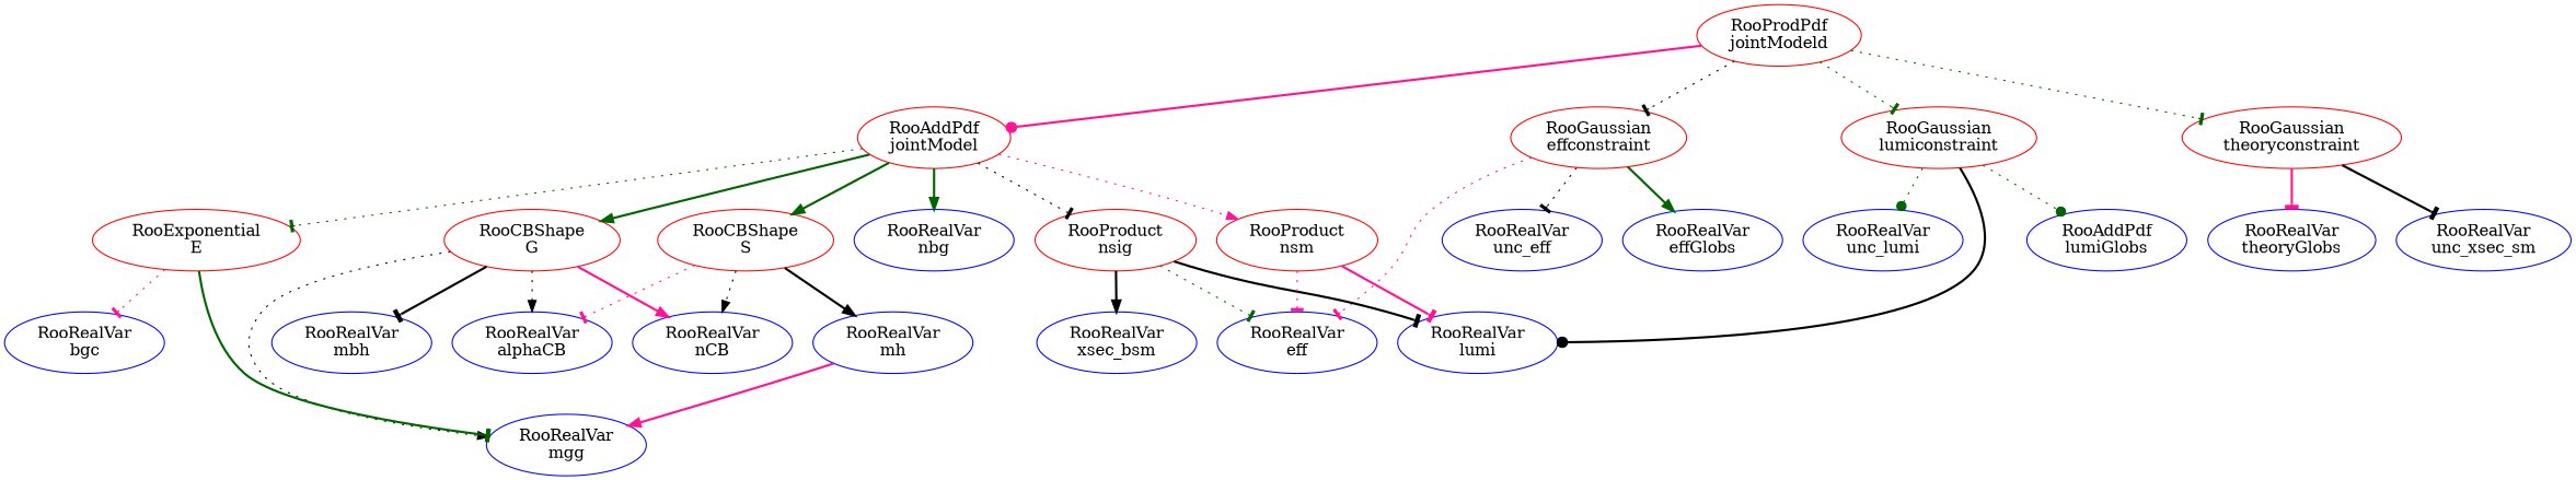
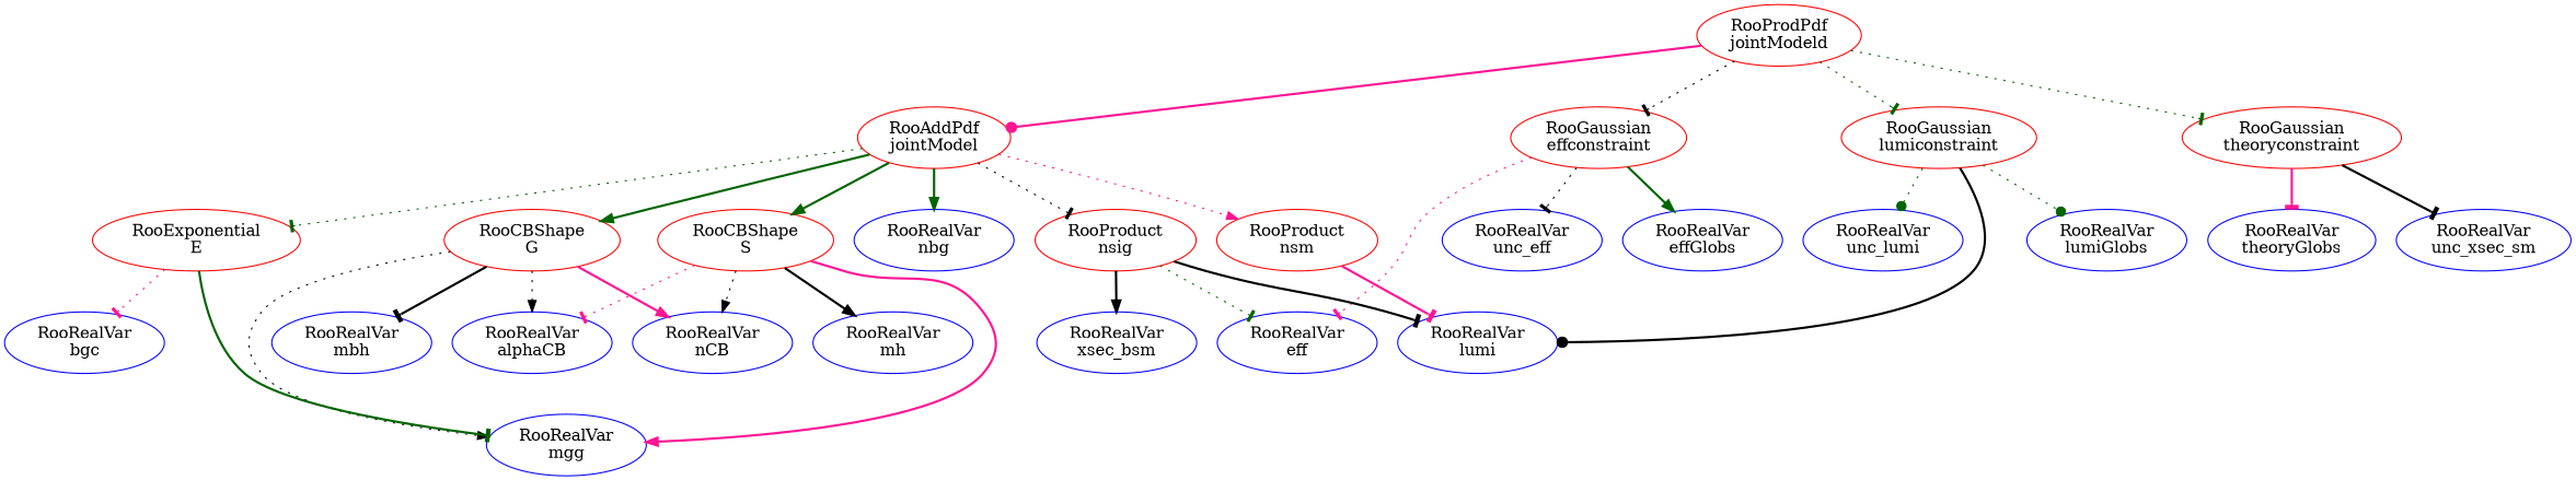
  digraph {
    node [color=blue]
    edge [arrowhead=tee color=black style=dotted]
    n1 [color=red label="RooProdPdf\njointModeld"]
    n2 [color=red label="RooAddPdf\njointModel"]
    n3 [color=red label="RooGaussian\ntheoryconstraint"]
    n4 [color=red label="RooGaussian\neffconstraint"]
    n5 [color=red label="RooGaussian\nlumiconstraint"]
    n6 [color=red label="RooCBShape\nG"]
    n7 [color=red label="RooProduct\nnsig"]
    n8 [color=red label="RooCBShape\nS"]
    n9 [color=red label="RooProduct\nnsm"]
    n10 [color=red label="RooExponential\nE"]
    n11 [label="RooRealVar\nnbg"]
    n12 [label="RooRealVar\ntheoryGlobs"]
    n13 [label="RooRealVar\nunc_xsec_sm"]
    n14 [label="RooRealVar\neff"]
    n15 [label="RooRealVar\neffGlobs"]
    n16 [label="RooRealVar\nunc_eff"]
    n17 [label="RooRealVar\nlumi"]
-   n18 [label="RooAddPdf\nlumiGlobs"]
+   n18 [label="RooRealVar\nlumiGlobs"]
    n19 [label="RooRealVar\nunc_lumi"]
    n20 [label="RooRealVar\nmgg"]
    n21 [label="RooRealVar\nmbh"]
    n22 [label="RooRealVar\nalphaCB"]
    n23 [label="RooRealVar\nnCB"]
    n24 [label="RooRealVar\nxsec_bsm"]
    n25 [label="RooRealVar\nmh"]
    n26 [label="RooRealVar\nbgc"]
    n1 -> n2 [arrowhead=dot color=deeppink style=bold]
    n1 -> n3 [color=darkgreen]
    n1 -> n4
    n1 -> n5 [color=darkgreen]
    n2 -> n6 [arrowhead=normal color=darkgreen style=bold]
    n2 -> n7
    n2 -> n8 [arrowhead=normal color=darkgreen style=bold]
    n2 -> n9 [arrowhead=normal color=deeppink]
    n2 -> n10 [color=darkgreen]
    n2 -> n11 [arrowhead=normal color=darkgreen style=bold]
    n3 -> n12 [color=deeppink style=bold]
    n3 -> n13 [style=bold]
    n4 -> n14 [color=deeppink]
    n4 -> n15 [arrowhead=normal color=darkgreen style=bold]
    n4 -> n16
    n5 -> n17 [arrowhead=dot style=bold]
    n5 -> n18 [arrowhead=dot color=darkgreen]
    n5 -> n19 [arrowhead=dot color=darkgreen]
    n6 -> n20 [arrowhead=normal]
    n6 -> n21 [style=bold]
    n6 -> n22 [arrowhead=normal]
    n6 -> n23 [arrowhead=normal color=deeppink style=bold]
    n7 -> n14 [color=darkgreen]
    n7 -> n17 [style=bold]
    n7 -> n24 [arrowhead=normal style=bold]
-   n25 -> n20 [arrowhead=normal color=deeppink style=bold]
+   n8 -> n20 [arrowhead=normal color=deeppink style=bold]
    n8 -> n22 [color=deeppink]
    n8 -> n23 [arrowhead=normal]
    n8 -> n25 [arrowhead=normal style=bold]
-   n9 -> n14 [color=deeppink]
    n9 -> n17 [color=deeppink style=bold]
    n10 -> n20 [color=darkgreen style=bold]
    n10 -> n26 [color=deeppink]
  }
